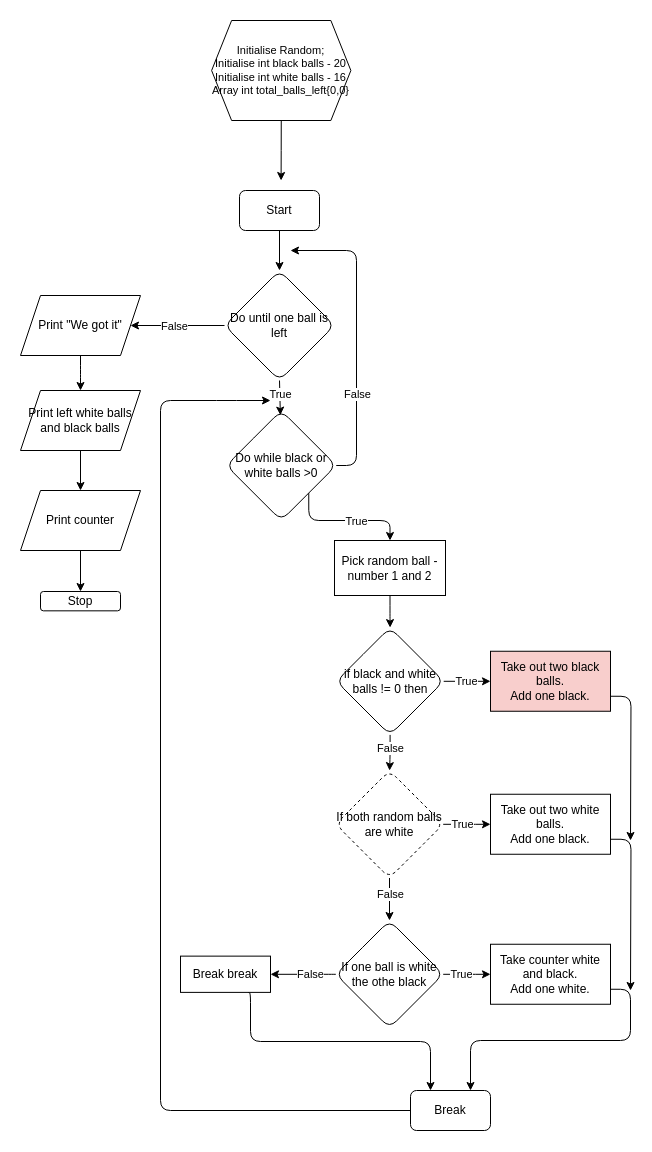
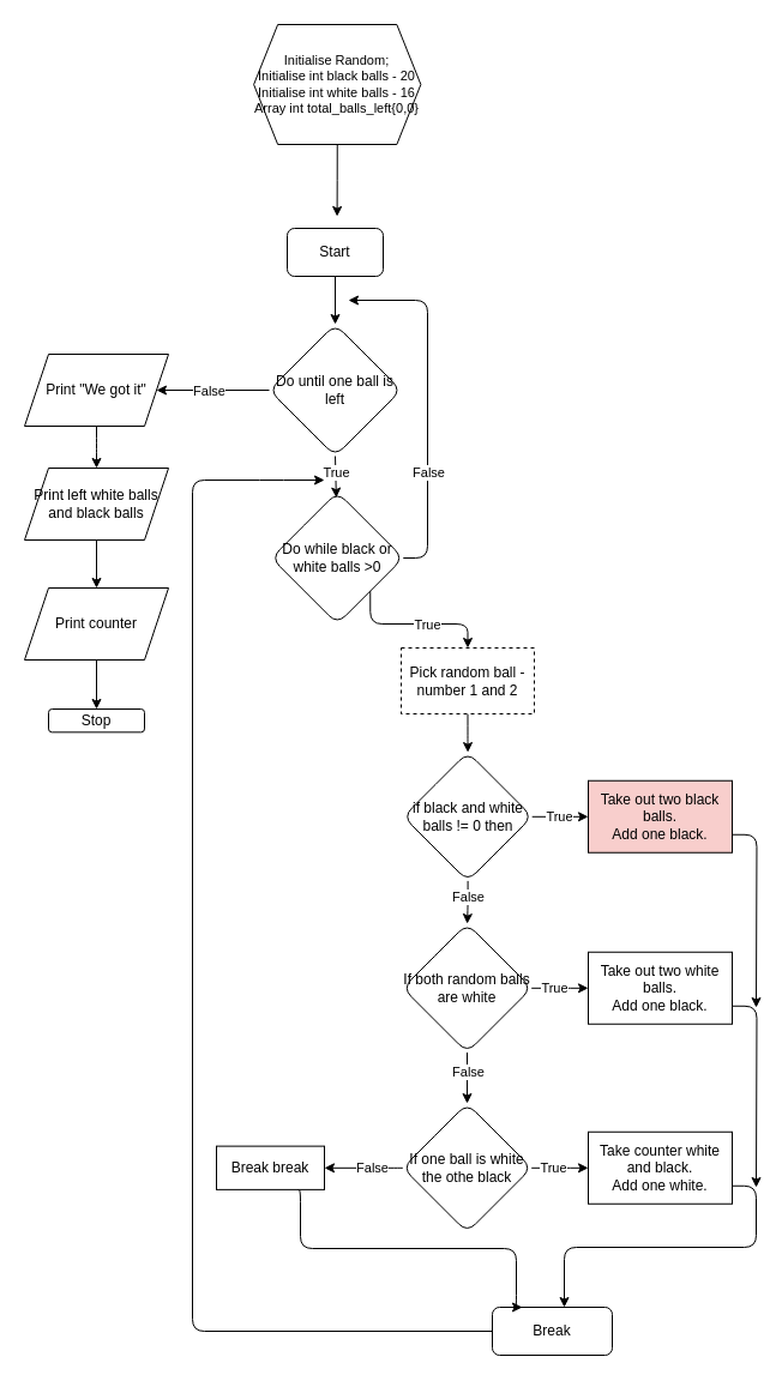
  <mxCell id="0" />
  <mxCell id="1" parent="0" />
  <mxCell id="2" value="" style="edgeStyle=orthogonalEdgeStyle;rounded=0;orthogonalLoop=1;jettySize=auto;html=1;" parent="1" source="3" target="8" edge="1"><mxGeometry relative="1" as="geometry" /></mxCell>
  <mxCell id="3" value="Start" style="rounded=1;whiteSpace=wrap;html=1;" parent="1" vertex="1"><mxGeometry x="239" y="190" width="80" height="40" as="geometry" /></mxCell>
  <mxCell id="4" style="edgeStyle=orthogonalEdgeStyle;rounded=1;orthogonalLoop=1;jettySize=auto;html=1;exitX=0.5;exitY=1;exitDx=0;exitDy=0;entryX=0.492;entryY=0.042;entryDx=0;entryDy=0;entryPerimeter=0;" parent="1" source="8" target="12" edge="1"><mxGeometry relative="1" as="geometry" /></mxCell>
  <mxCell id="5" value="True" style="edgeLabel;html=1;align=center;verticalAlign=middle;resizable=0;points=[];" parent="4" vertex="1" connectable="0"><mxGeometry x="-0.18" relative="1" as="geometry"><mxPoint as="offset" /></mxGeometry></mxCell>
  <mxCell id="6" style="edgeStyle=orthogonalEdgeStyle;rounded=1;orthogonalLoop=1;jettySize=auto;html=1;exitX=0;exitY=0.5;exitDx=0;exitDy=0;entryX=1;entryY=0.5;entryDx=0;entryDy=0;" parent="1" source="8" target="40" edge="1"><mxGeometry relative="1" as="geometry" /></mxCell>
  <mxCell id="7" value="False" style="edgeLabel;html=1;align=center;verticalAlign=middle;resizable=0;points=[];" parent="6" vertex="1" connectable="0"><mxGeometry x="0.095" relative="1" as="geometry"><mxPoint as="offset" /></mxGeometry></mxCell>
  <mxCell id="8" value="Do until one ball is left" style="rhombus;whiteSpace=wrap;html=1;rotation=0;rounded=1;" parent="1" vertex="1"><mxGeometry x="224" y="270" width="110" height="110" as="geometry" /></mxCell>
  <mxCell id="9" style="edgeStyle=orthogonalEdgeStyle;rounded=0;orthogonalLoop=1;jettySize=auto;html=1;exitX=0.5;exitY=1;exitDx=0;exitDy=0;" parent="1" source="8" target="8" edge="1"><mxGeometry relative="1" as="geometry" /></mxCell>
  <mxCell id="10" style="edgeStyle=orthogonalEdgeStyle;rounded=1;orthogonalLoop=1;jettySize=auto;html=1;exitX=1;exitY=1;exitDx=0;exitDy=0;entryX=0.5;entryY=0;entryDx=0;entryDy=0;" parent="1" source="12" target="14" edge="1"><mxGeometry relative="1" as="geometry"><Array as="points"><mxPoint x="308" y="520" /><mxPoint x="390" y="520" /></Array></mxGeometry></mxCell>
  <mxCell id="11" value="True" style="edgeLabel;html=1;align=center;verticalAlign=middle;resizable=0;points=[];" parent="10" vertex="1" connectable="0"><mxGeometry x="0.158" relative="1" as="geometry"><mxPoint as="offset" /></mxGeometry></mxCell>
  <mxCell id="12" value="Do while black or white balls &amp;gt;0" style="rhombus;whiteSpace=wrap;html=1;rotation=0;rounded=1;sketch=0;shadow=0;" parent="1" vertex="1"><mxGeometry x="225.75" y="410" width="110" height="110" as="geometry" /></mxCell>
  <mxCell id="13" value="" style="edgeStyle=orthogonalEdgeStyle;rounded=1;orthogonalLoop=1;jettySize=auto;html=1;" parent="1" source="14" target="19" edge="1"><mxGeometry relative="1" as="geometry" /></mxCell>
- <mxCell id="14" value="Pick random ball - number 1 and 2" style="whiteSpace=wrap;html=1;rounded=0;shadow=0;sketch=0;" parent="1" vertex="1"><mxGeometry x="334" y="540" width="111" height="55" as="geometry" /></mxCell>
+ <mxCell id="14" value="Pick random ball - number 1 and 2" style="whiteSpace=wrap;html=1;rounded=0;shadow=0;sketch=0;dashed=1;" parent="1" vertex="1"><mxGeometry x="334" y="540" width="111" height="55" as="geometry" /></mxCell>
  <mxCell id="15" value="" style="edgeStyle=orthogonalEdgeStyle;rounded=1;orthogonalLoop=1;jettySize=auto;html=1;" parent="1" source="19" target="21" edge="1"><mxGeometry relative="1" as="geometry" /></mxCell>
  <mxCell id="16" value="True" style="edgeLabel;html=1;align=center;verticalAlign=middle;resizable=0;points=[];" parent="15" vertex="1" connectable="0"><mxGeometry x="-0.125" relative="1" as="geometry"><mxPoint x="2" as="offset" /></mxGeometry></mxCell>
  <mxCell id="17" value="" style="edgeStyle=orthogonalEdgeStyle;rounded=1;orthogonalLoop=1;jettySize=auto;html=1;" parent="1" source="19" target="26" edge="1"><mxGeometry relative="1" as="geometry" /></mxCell>
  <mxCell id="18" value="False" style="edgeLabel;html=1;align=center;verticalAlign=middle;resizable=0;points=[];" parent="17" vertex="1" connectable="0"><mxGeometry x="-0.265" relative="1" as="geometry"><mxPoint as="offset" /></mxGeometry></mxCell>
  <mxCell id="19" value="if black and white balls != 0 then" style="rhombus;whiteSpace=wrap;html=1;rounded=1;shadow=0;sketch=0;" parent="1" vertex="1"><mxGeometry x="335.75" y="627" width="107.5" height="107.5" as="geometry" /></mxCell>
  <mxCell id="20" style="edgeStyle=orthogonalEdgeStyle;rounded=1;orthogonalLoop=1;jettySize=auto;html=1;exitX=1;exitY=0.75;exitDx=0;exitDy=0;" parent="1" source="21" edge="1"><mxGeometry relative="1" as="geometry"><mxPoint x="630" y="840" as="targetPoint" /></mxGeometry></mxCell>
  <mxCell id="21" value="&lt;div&gt;Take out two black balls.&lt;/div&gt;&lt;div&gt;Add one black.&lt;br&gt;&lt;/div&gt;" style="whiteSpace=wrap;html=1;rounded=0;shadow=0;sketch=0;fillColor=#f8cecc;" parent="1" vertex="1"><mxGeometry x="490" y="650.75" width="120" height="60" as="geometry" /></mxCell>
  <mxCell id="22" value="" style="edgeStyle=orthogonalEdgeStyle;rounded=1;orthogonalLoop=1;jettySize=auto;html=1;" parent="1" source="26" target="28" edge="1"><mxGeometry relative="1" as="geometry" /></mxCell>
  <mxCell id="23" value="True" style="edgeLabel;html=1;align=center;verticalAlign=middle;resizable=0;points=[];" parent="22" vertex="1" connectable="0"><mxGeometry x="-0.185" relative="1" as="geometry"><mxPoint as="offset" /></mxGeometry></mxCell>
  <mxCell id="24" value="" style="edgeStyle=orthogonalEdgeStyle;rounded=1;orthogonalLoop=1;jettySize=auto;html=1;" parent="1" source="26" target="33" edge="1"><mxGeometry relative="1" as="geometry" /></mxCell>
  <mxCell id="25" value="False" style="edgeLabel;html=1;align=center;verticalAlign=middle;resizable=0;points=[];" parent="24" vertex="1" connectable="0"><mxGeometry x="-0.245" relative="1" as="geometry"><mxPoint as="offset" /></mxGeometry></mxCell>
- <mxCell id="26" value="If both random balls are white" style="rhombus;whiteSpace=wrap;html=1;rounded=1;shadow=0;sketch=0;dashed=1;" parent="1" vertex="1"><mxGeometry x="335.25" y="770" width="107.5" height="107.5" as="geometry" /></mxCell>
+ <mxCell id="26" value="If both random balls are white" style="rhombus;whiteSpace=wrap;html=1;rounded=1;shadow=0;sketch=0;" parent="1" vertex="1"><mxGeometry x="335.25" y="770" width="107.5" height="107.5" as="geometry" /></mxCell>
  <mxCell id="27" style="edgeStyle=orthogonalEdgeStyle;rounded=1;orthogonalLoop=1;jettySize=auto;html=1;exitX=1;exitY=0.75;exitDx=0;exitDy=0;" parent="1" source="28" edge="1"><mxGeometry relative="1" as="geometry"><mxPoint x="630" y="990" as="targetPoint" /></mxGeometry></mxCell>
  <mxCell id="28" value="&lt;div&gt;Take out two white balls.&lt;/div&gt;&lt;div&gt;Add one black.&lt;br&gt;&lt;/div&gt;" style="whiteSpace=wrap;html=1;rounded=0;shadow=0;sketch=0;" parent="1" vertex="1"><mxGeometry x="490" y="793.75" width="120" height="60" as="geometry" /></mxCell>
  <mxCell id="29" value="" style="edgeStyle=orthogonalEdgeStyle;rounded=1;orthogonalLoop=1;jettySize=auto;html=1;" parent="1" source="33" target="35" edge="1"><mxGeometry relative="1" as="geometry" /></mxCell>
  <mxCell id="30" value="True" style="edgeLabel;html=1;align=center;verticalAlign=middle;resizable=0;points=[];" parent="29" vertex="1" connectable="0"><mxGeometry x="-0.256" relative="1" as="geometry"><mxPoint as="offset" /></mxGeometry></mxCell>
  <mxCell id="31" value="" style="edgeStyle=orthogonalEdgeStyle;rounded=1;orthogonalLoop=1;jettySize=auto;html=1;" parent="1" source="33" target="38" edge="1"><mxGeometry relative="1" as="geometry"><Array as="points"><mxPoint x="330" y="974" /><mxPoint x="330" y="974" /></Array></mxGeometry></mxCell>
  <mxCell id="32" value="False" style="edgeLabel;html=1;align=center;verticalAlign=middle;resizable=0;points=[];" parent="31" vertex="1" connectable="0"><mxGeometry x="-0.193" relative="1" as="geometry"><mxPoint as="offset" /></mxGeometry></mxCell>
  <mxCell id="33" value="If one ball is white the othe black" style="rhombus;whiteSpace=wrap;html=1;rounded=1;shadow=0;sketch=0;" parent="1" vertex="1"><mxGeometry x="335.25" y="920" width="107.5" height="107.5" as="geometry" /></mxCell>
  <mxCell id="34" style="edgeStyle=orthogonalEdgeStyle;rounded=1;orthogonalLoop=1;jettySize=auto;html=1;exitX=1;exitY=0.75;exitDx=0;exitDy=0;" parent="1" source="35" target="36" edge="1"><mxGeometry relative="1" as="geometry"><mxPoint x="460" y="1070" as="targetPoint" /><Array as="points"><mxPoint x="630" y="989" /><mxPoint x="630" y="1040" /><mxPoint x="470" y="1040" /></Array></mxGeometry></mxCell>
  <mxCell id="35" value="&lt;div&gt;Take counter white and black.&lt;/div&gt;&lt;div&gt;Add one white.&lt;br&gt;&lt;/div&gt;" style="whiteSpace=wrap;html=1;rounded=0;shadow=0;sketch=0;" parent="1" vertex="1"><mxGeometry x="490" y="943.75" width="120" height="60" as="geometry" /></mxCell>
- <mxCell id="36" value="Break" style="rounded=1;whiteSpace=wrap;html=1;shadow=0;sketch=0;fillColor=#ffffff;" parent="1" vertex="1"><mxGeometry x="410" y="1090" width="80" height="40" as="geometry" /></mxCell>
+ <mxCell id="36" value="Break" style="rounded=1;whiteSpace=wrap;html=1;shadow=0;sketch=0;fillColor=#ffffff;" parent="1" vertex="1"><mxGeometry x="410" y="1090" width="100" height="40" as="geometry" /></mxCell>
  <mxCell id="37" style="edgeStyle=orthogonalEdgeStyle;rounded=1;orthogonalLoop=1;jettySize=auto;html=1;exitX=0.75;exitY=1;exitDx=0;exitDy=0;entryX=0.25;entryY=0;entryDx=0;entryDy=0;" parent="1" source="38" target="36" edge="1"><mxGeometry relative="1" as="geometry"><Array as="points"><mxPoint x="250" y="992" /><mxPoint x="250" y="1041" /><mxPoint x="430" y="1041" /></Array></mxGeometry></mxCell>
  <mxCell id="38" value="Break break" style="rounded=0;whiteSpace=wrap;html=1;shadow=0;sketch=0;fillColor=#ffffff;" parent="1" vertex="1"><mxGeometry x="180" y="955.63" width="90" height="36.25" as="geometry" /></mxCell>
  <mxCell id="39" value="" style="edgeStyle=orthogonalEdgeStyle;rounded=1;orthogonalLoop=1;jettySize=auto;html=1;" parent="1" source="40" target="42" edge="1"><mxGeometry relative="1" as="geometry" /></mxCell>
  <mxCell id="40" value="Print &quot;We got it&quot;" style="shape=parallelogram;perimeter=parallelogramPerimeter;whiteSpace=wrap;html=1;fixedSize=1;rounded=0;shadow=0;sketch=0;fillColor=#ffffff;" parent="1" vertex="1"><mxGeometry x="20" y="295" width="120" height="60" as="geometry" /></mxCell>
  <mxCell id="41" value="" style="edgeStyle=orthogonalEdgeStyle;rounded=1;orthogonalLoop=1;jettySize=auto;html=1;" parent="1" source="42" target="44" edge="1"><mxGeometry relative="1" as="geometry" /></mxCell>
  <mxCell id="42" value="Print left white balls and black balls" style="shape=parallelogram;perimeter=parallelogramPerimeter;whiteSpace=wrap;html=1;fixedSize=1;rounded=0;shadow=0;sketch=0;fillColor=#ffffff;" parent="1" vertex="1"><mxGeometry x="20" y="390" width="120" height="60" as="geometry" /></mxCell>
  <mxCell id="43" style="edgeStyle=orthogonalEdgeStyle;rounded=1;orthogonalLoop=1;jettySize=auto;html=1;exitX=0.5;exitY=1;exitDx=0;exitDy=0;entryX=0.5;entryY=0;entryDx=0;entryDy=0;" parent="1" source="44" target="45" edge="1"><mxGeometry relative="1" as="geometry" /></mxCell>
  <mxCell id="44" value="Print counter" style="shape=parallelogram;perimeter=parallelogramPerimeter;whiteSpace=wrap;html=1;fixedSize=1;rounded=0;shadow=0;sketch=0;" parent="1" vertex="1"><mxGeometry x="20" y="490" width="120" height="60" as="geometry" /></mxCell>
  <mxCell id="45" value="Stop" style="rounded=1;whiteSpace=wrap;html=1;shadow=0;sketch=0;fillColor=#ffffff;" parent="1" vertex="1"><mxGeometry x="40" y="591" width="80" height="19.33" as="geometry" /></mxCell>
  <mxCell id="46" style="edgeStyle=orthogonalEdgeStyle;rounded=1;orthogonalLoop=1;jettySize=auto;html=1;exitX=0;exitY=0.5;exitDx=0;exitDy=0;" parent="1" source="36" edge="1"><mxGeometry relative="1" as="geometry"><mxPoint x="270" y="400" as="targetPoint" /><mxPoint x="410" y="1110" as="sourcePoint" /><Array as="points"><mxPoint x="160" y="1110" /><mxPoint x="160" y="400" /><mxPoint x="226" y="400" /></Array></mxGeometry></mxCell>
  <mxCell id="47" style="edgeStyle=orthogonalEdgeStyle;rounded=1;orthogonalLoop=1;jettySize=auto;html=1;exitX=1;exitY=0.5;exitDx=0;exitDy=0;" parent="1" source="12" edge="1"><mxGeometry relative="1" as="geometry"><mxPoint x="290" y="250" as="targetPoint" /><mxPoint x="335.75" y="465" as="sourcePoint" /><Array as="points"><mxPoint x="356" y="465" /><mxPoint x="356" y="250" /></Array></mxGeometry></mxCell>
  <mxCell id="48" value="False" style="edgeLabel;html=1;align=center;verticalAlign=middle;resizable=0;points=[];" parent="47" vertex="1" connectable="0"><mxGeometry x="-0.392" relative="1" as="geometry"><mxPoint as="offset" /></mxGeometry></mxCell>
  <mxCell id="49" style="edgeStyle=orthogonalEdgeStyle;rounded=0;orthogonalLoop=1;jettySize=auto;html=1;exitX=0.5;exitY=1;exitDx=0;exitDy=0;" edge="1" parent="1" source="50"><mxGeometry relative="1" as="geometry"><mxPoint x="280.6" y="180" as="targetPoint" /></mxGeometry></mxCell>
  <mxCell id="50" value="&lt;div style=&quot;font-size: 11px&quot;&gt;&lt;font style=&quot;font-size: 11px&quot;&gt;&lt;br&gt;&lt;/font&gt;&lt;/div&gt;&lt;div style=&quot;font-size: 11px&quot;&gt;&lt;font style=&quot;font-size: 11px&quot;&gt;&lt;br&gt;&lt;/font&gt;&lt;/div&gt;&lt;div style=&quot;font-size: 11px&quot;&gt;&lt;font style=&quot;font-size: 11px&quot;&gt;Initialise Random;&lt;/font&gt;&lt;/div&gt;&lt;div style=&quot;font-size: 11px&quot;&gt;&lt;font style=&quot;font-size: 11px&quot;&gt;Initialise int black balls - 20&lt;/font&gt;&lt;/div&gt;&lt;div style=&quot;font-size: 11px&quot;&gt;&lt;font style=&quot;font-size: 11px&quot;&gt;Initialise int white balls - 16&lt;/font&gt;&lt;/div&gt;&lt;div style=&quot;font-size: 11px&quot;&gt;&lt;font style=&quot;font-size: 11px&quot;&gt;Array int total_balls_left{0,0}&lt;/font&gt;&lt;/div&gt;&lt;div style=&quot;font-size: 11px&quot;&gt;&lt;font style=&quot;font-size: 11px&quot;&gt;&lt;br&gt;&lt;/font&gt;&lt;/div&gt;&lt;div style=&quot;font-size: 11px&quot;&gt;&lt;font style=&quot;font-size: 11px&quot;&gt;&lt;br&gt;&lt;/font&gt;&lt;/div&gt;" style="shape=hexagon;perimeter=hexagonPerimeter2;whiteSpace=wrap;html=1;fixedSize=1;" vertex="1" parent="1"><mxGeometry x="211.12" y="20" width="139.25" height="100" as="geometry" /></mxCell>
